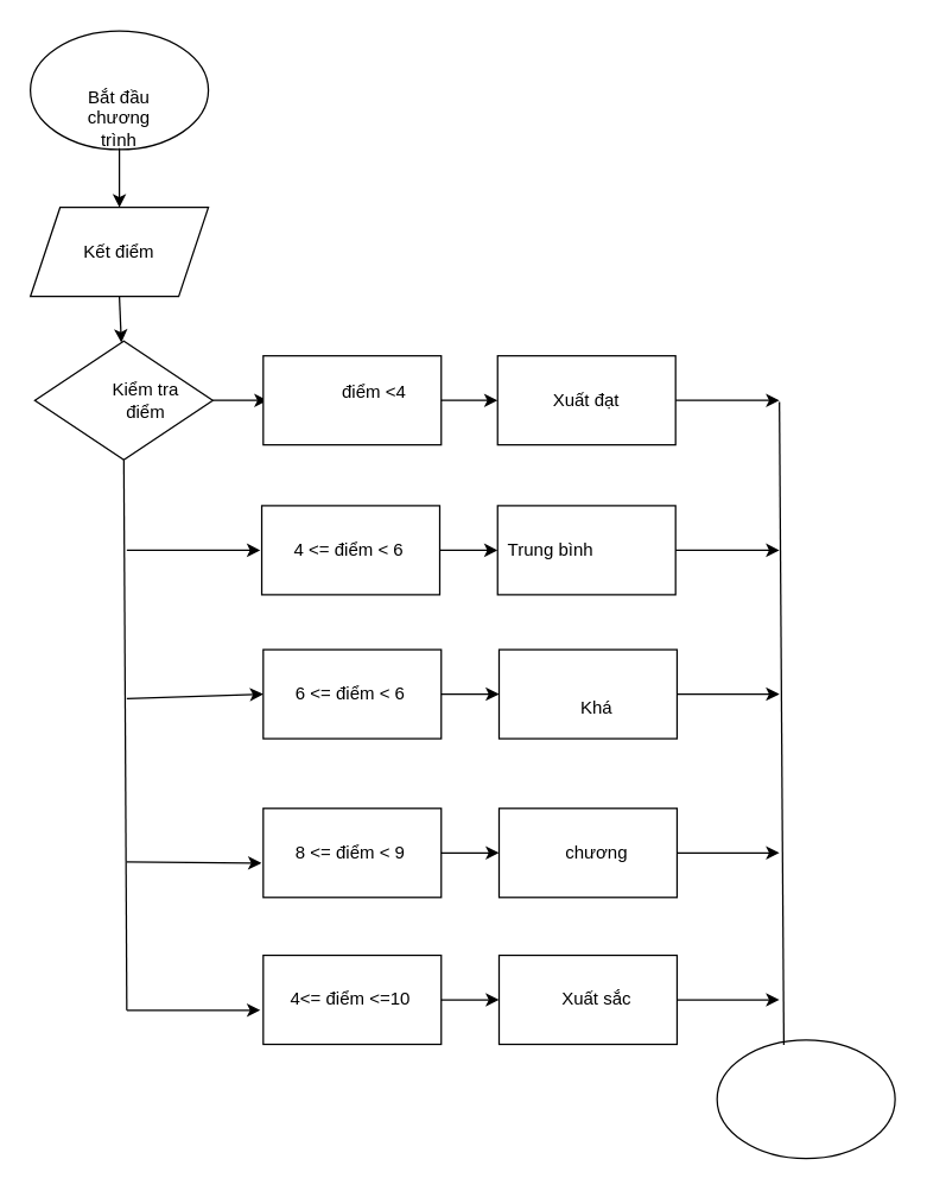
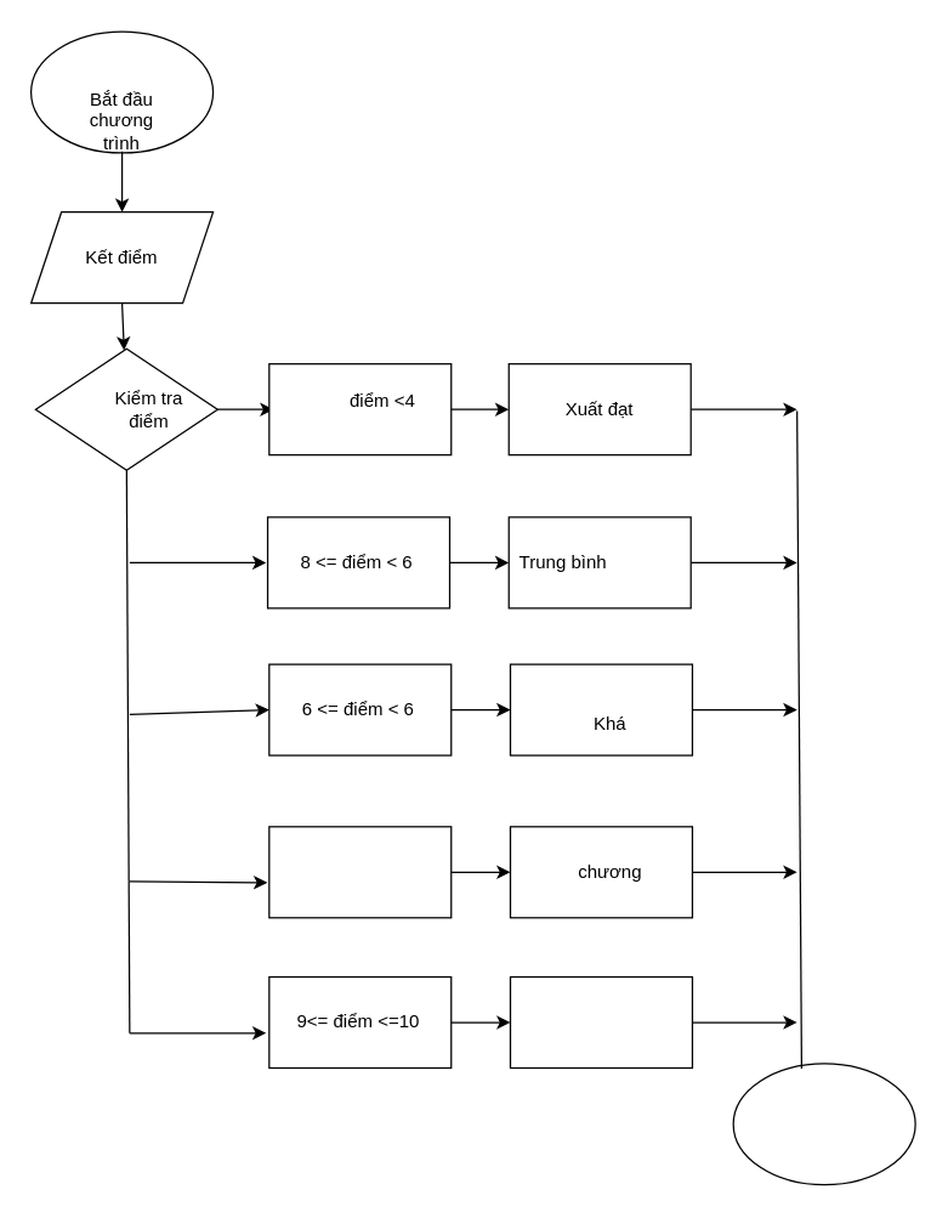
  <mxCell id="0" />
  <mxCell id="1" parent="0" />
  <mxCell id="2" value="" style="ellipse;whiteSpace=wrap;html=1;" vertex="1" parent="1"><mxGeometry x="20" y="20" width="120" height="80" as="geometry" /></mxCell>
  <mxCell id="3" value="Bắt đầu chương trình" style="text;strokeColor=none;align=center;fillColor=none;html=1;verticalAlign=middle;whiteSpace=wrap;rounded=0;" vertex="1" parent="1"><mxGeometry x="50" y="64" width="60" height="30" as="geometry" /></mxCell>
  <mxCell id="4" value="" style="endArrow=classic;html=1;rounded=0;exitX=0.5;exitY=1;exitDx=0;exitDy=0;" edge="1" parent="1"><mxGeometry width="50" height="50" relative="1" as="geometry"><mxPoint x="80" y="99" as="sourcePoint" /><mxPoint x="80" y="139" as="targetPoint" /></mxGeometry></mxCell>
  <mxCell id="5" value="" style="shape=parallelogram;perimeter=parallelogramPerimeter;whiteSpace=wrap;html=1;fixedSize=1;" vertex="1" parent="1"><mxGeometry x="20" y="139" width="120" height="60" as="geometry" /></mxCell>
  <mxCell id="6" value="Kết điểm" style="text;strokeColor=none;align=center;fillColor=none;html=1;verticalAlign=middle;whiteSpace=wrap;rounded=0;" vertex="1" parent="1"><mxGeometry x="50" y="154" width="60" height="30" as="geometry" /></mxCell>
  <mxCell id="7" value="" style="endArrow=classic;html=1;rounded=0;exitX=0.5;exitY=1;exitDx=0;exitDy=0;exitPerimeter=0;" edge="1" parent="1" source="5" target="8"><mxGeometry width="50" height="50" relative="1" as="geometry"><mxPoint x="50" y="239" as="sourcePoint" /><mxPoint x="80" y="229" as="targetPoint" /></mxGeometry></mxCell>
  <mxCell id="8" value="" style="rhombus;whiteSpace=wrap;html=1;" vertex="1" parent="1"><mxGeometry x="23" y="229" width="120" height="80" as="geometry" /></mxCell>
  <mxCell id="9" value="Kiểm tra điểm" style="text;strokeColor=none;align=center;fillColor=none;html=1;verticalAlign=middle;whiteSpace=wrap;rounded=0;" vertex="1" parent="1"><mxGeometry x="68" y="254" width="60" height="30" as="geometry" /></mxCell>
  <mxCell id="10" value="" style="endArrow=classic;html=1;rounded=0;exitX=1;exitY=0.5;exitDx=0;exitDy=0;" edge="1" parent="1" source="8"><mxGeometry width="50" height="50" relative="1" as="geometry"><mxPoint x="90" y="299" as="sourcePoint" /><mxPoint x="180" y="269" as="targetPoint" /></mxGeometry></mxCell>
  <mxCell id="11" value="" style="rounded=0;whiteSpace=wrap;html=1;" vertex="1" parent="1"><mxGeometry x="177" y="239" width="120" height="60" as="geometry" /></mxCell>
  <mxCell id="12" value="điểm &amp;lt;4" style="text;strokeColor=none;align=center;fillColor=none;html=1;verticalAlign=middle;whiteSpace=wrap;rounded=0;" vertex="1" parent="1"><mxGeometry x="222" y="249" width="60" height="30" as="geometry" /></mxCell>
  <mxCell id="13" value="" style="endArrow=classic;html=1;rounded=0;exitX=1;exitY=0.5;exitDx=0;exitDy=0;" edge="1" parent="1" source="11" target="14"><mxGeometry width="50" height="50" relative="1" as="geometry"><mxPoint x="355" y="250" as="sourcePoint" /><mxPoint x="355" y="270" as="targetPoint" /></mxGeometry></mxCell>
  <mxCell id="14" value="" style="rounded=0;whiteSpace=wrap;html=1;" vertex="1" parent="1"><mxGeometry x="335" y="239" width="120" height="60" as="geometry" /></mxCell>
  <mxCell id="15" value="Xuất đạt" style="text;strokeColor=none;align=center;fillColor=none;html=1;verticalAlign=middle;whiteSpace=wrap;rounded=0;" vertex="1" parent="1"><mxGeometry x="365" y="254" width="60" height="30" as="geometry" /></mxCell>
  <mxCell id="16" value="" style="rounded=0;whiteSpace=wrap;html=1;" vertex="1" parent="1"><mxGeometry x="176" y="340" width="120" height="60" as="geometry" /></mxCell>
  <mxCell id="17" value="" style="rounded=0;whiteSpace=wrap;html=1;" vertex="1" parent="1"><mxGeometry x="335" y="340" width="120" height="60" as="geometry" /></mxCell>
- <mxCell id="18" value="4 &amp;lt;= điểm &amp;lt; 6" style="text;strokeColor=none;align=center;fillColor=none;html=1;verticalAlign=middle;whiteSpace=wrap;rounded=0;" vertex="1" parent="1"><mxGeometry x="185" y="355" width="100" height="30" as="geometry" /></mxCell>
+ <mxCell id="18" value="8 &amp;lt;= điểm &amp;lt; 6" style="text;strokeColor=none;align=center;fillColor=none;html=1;verticalAlign=middle;whiteSpace=wrap;rounded=0;" vertex="1" parent="1"><mxGeometry x="185" y="355" width="100" height="30" as="geometry" /></mxCell>
  <mxCell id="19" value="" style="endArrow=classic;html=1;rounded=0;exitX=1;exitY=0.5;exitDx=0;exitDy=0;" edge="1" parent="1" source="16" target="17"><mxGeometry width="50" height="50" relative="1" as="geometry"><mxPoint x="511" y="250" as="sourcePoint" /><mxPoint x="561" y="200" as="targetPoint" /></mxGeometry></mxCell>
  <mxCell id="20" value="Trung bình" style="text;strokeColor=none;align=center;fillColor=none;html=1;verticalAlign=middle;whiteSpace=wrap;rounded=0;" vertex="1" parent="1"><mxGeometry x="341" y="355" width="60" height="30" as="geometry" /></mxCell>
  <mxCell id="21" value="" style="ellipse;whiteSpace=wrap;html=1;" vertex="1" parent="1"><mxGeometry x="483" y="700" width="120" height="80" as="geometry" /></mxCell>
  <mxCell id="22" value="" style="rounded=0;whiteSpace=wrap;html=1;" vertex="1" parent="1"><mxGeometry x="177" y="437" width="120" height="60" as="geometry" /></mxCell>
  <mxCell id="23" value="" style="rounded=0;whiteSpace=wrap;html=1;" vertex="1" parent="1"><mxGeometry x="336" y="437" width="120" height="60" as="geometry" /></mxCell>
  <mxCell id="24" value="6 &amp;lt;= điểm &amp;lt; 6" style="text;strokeColor=none;align=center;fillColor=none;html=1;verticalAlign=middle;whiteSpace=wrap;rounded=0;" vertex="1" parent="1"><mxGeometry x="186" y="452" width="100" height="30" as="geometry" /></mxCell>
  <mxCell id="25" value="" style="endArrow=classic;html=1;rounded=0;exitX=1;exitY=0.5;exitDx=0;exitDy=0;" edge="1" parent="1" source="22" target="23"><mxGeometry width="50" height="50" relative="1" as="geometry"><mxPoint x="512" y="347" as="sourcePoint" /><mxPoint x="562" y="297" as="targetPoint" /></mxGeometry></mxCell>
  <mxCell id="26" value="Khá" style="text;strokeColor=none;align=center;fillColor=none;html=1;verticalAlign=middle;whiteSpace=wrap;rounded=0;" vertex="1" parent="1"><mxGeometry x="372" y="462" width="60" height="30" as="geometry" /></mxCell>
  <mxCell id="27" value="" style="rounded=0;whiteSpace=wrap;html=1;" vertex="1" parent="1"><mxGeometry x="177" y="544" width="120" height="60" as="geometry" /></mxCell>
  <mxCell id="28" value="" style="rounded=0;whiteSpace=wrap;html=1;" vertex="1" parent="1"><mxGeometry x="336" y="544" width="120" height="60" as="geometry" /></mxCell>
- <mxCell id="29" value="8 &amp;lt;= điểm &amp;lt; 9" style="text;strokeColor=none;align=center;fillColor=none;html=1;verticalAlign=middle;whiteSpace=wrap;rounded=0;" vertex="1" parent="1"><mxGeometry x="186" y="559" width="100" height="30" as="geometry" /></mxCell>
  <mxCell id="30" value="" style="endArrow=classic;html=1;rounded=0;exitX=1;exitY=0.5;exitDx=0;exitDy=0;" edge="1" parent="1" source="27" target="28"><mxGeometry width="50" height="50" relative="1" as="geometry"><mxPoint x="512" y="454" as="sourcePoint" /><mxPoint x="562" y="404" as="targetPoint" /></mxGeometry></mxCell>
  <mxCell id="31" value="chương" style="text;strokeColor=none;align=center;fillColor=none;html=1;verticalAlign=middle;whiteSpace=wrap;rounded=0;" vertex="1" parent="1"><mxGeometry x="372" y="559" width="60" height="30" as="geometry" /></mxCell>
  <mxCell id="32" value="" style="rounded=0;whiteSpace=wrap;html=1;" vertex="1" parent="1"><mxGeometry x="177" y="643" width="120" height="60" as="geometry" /></mxCell>
  <mxCell id="33" value="" style="rounded=0;whiteSpace=wrap;html=1;" vertex="1" parent="1"><mxGeometry x="336" y="643" width="120" height="60" as="geometry" /></mxCell>
- <mxCell id="34" value="4&amp;lt;= điểm &amp;lt;=10" style="text;strokeColor=none;align=center;fillColor=none;html=1;verticalAlign=middle;whiteSpace=wrap;rounded=0;" vertex="1" parent="1"><mxGeometry x="186" y="658" width="100" height="30" as="geometry" /></mxCell>
+ <mxCell id="34" value="9&amp;lt;= điểm &amp;lt;=10" style="text;strokeColor=none;align=center;fillColor=none;html=1;verticalAlign=middle;whiteSpace=wrap;rounded=0;" vertex="1" parent="1"><mxGeometry x="186" y="658" width="100" height="30" as="geometry" /></mxCell>
  <mxCell id="35" value="" style="endArrow=classic;html=1;rounded=0;exitX=1;exitY=0.5;exitDx=0;exitDy=0;" edge="1" parent="1" source="32" target="33"><mxGeometry width="50" height="50" relative="1" as="geometry"><mxPoint x="512" y="553" as="sourcePoint" /><mxPoint x="562" y="503" as="targetPoint" /></mxGeometry></mxCell>
- <mxCell id="36" value="Xuất sắc" style="text;strokeColor=none;align=center;fillColor=none;html=1;verticalAlign=middle;whiteSpace=wrap;rounded=0;" vertex="1" parent="1"><mxGeometry x="372" y="658" width="60" height="30" as="geometry" /></mxCell>
  <mxCell id="37" value="" style="endArrow=none;html=1;rounded=0;exitX=0.5;exitY=1;exitDx=0;exitDy=0;" edge="1" parent="1" source="8"><mxGeometry width="50" height="50" relative="1" as="geometry"><mxPoint x="275" y="490" as="sourcePoint" /><mxPoint x="85" y="680" as="targetPoint" /></mxGeometry></mxCell>
  <mxCell id="38" value="" style="endArrow=classic;html=1;rounded=0;" edge="1" parent="1"><mxGeometry width="50" height="50" relative="1" as="geometry"><mxPoint x="85" y="370" as="sourcePoint" /><mxPoint x="175" y="370" as="targetPoint" /></mxGeometry></mxCell>
  <mxCell id="39" value="" style="endArrow=classic;html=1;rounded=0;entryX=0;entryY=0.5;entryDx=0;entryDy=0;" edge="1" parent="1" target="22"><mxGeometry width="50" height="50" relative="1" as="geometry"><mxPoint x="85" y="470" as="sourcePoint" /><mxPoint x="325" y="440" as="targetPoint" /></mxGeometry></mxCell>
  <mxCell id="40" value="" style="endArrow=classic;html=1;rounded=0;entryX=-0.01;entryY=0.614;entryDx=0;entryDy=0;entryPerimeter=0;" edge="1" parent="1" target="27"><mxGeometry width="50" height="50" relative="1" as="geometry"><mxPoint x="85" y="580" as="sourcePoint" /><mxPoint x="325" y="440" as="targetPoint" /></mxGeometry></mxCell>
  <mxCell id="41" value="" style="endArrow=classic;html=1;rounded=0;" edge="1" parent="1"><mxGeometry width="50" height="50" relative="1" as="geometry"><mxPoint x="85" y="680" as="sourcePoint" /><mxPoint x="175" y="680" as="targetPoint" /></mxGeometry></mxCell>
  <mxCell id="42" value="" style="endArrow=classic;html=1;rounded=0;exitX=1;exitY=0.5;exitDx=0;exitDy=0;" edge="1" parent="1" source="14"><mxGeometry width="50" height="50" relative="1" as="geometry"><mxPoint x="135" y="440" as="sourcePoint" /><mxPoint x="525" y="269" as="targetPoint" /></mxGeometry></mxCell>
  <mxCell id="43" value="" style="endArrow=none;html=1;rounded=0;exitX=0.375;exitY=0.042;exitDx=0;exitDy=0;exitPerimeter=0;" edge="1" parent="1" source="21"><mxGeometry width="50" height="50" relative="1" as="geometry"><mxPoint x="135" y="440" as="sourcePoint" /><mxPoint x="525" y="270" as="targetPoint" /></mxGeometry></mxCell>
  <mxCell id="44" value="" style="endArrow=classic;html=1;rounded=0;exitX=1;exitY=0.5;exitDx=0;exitDy=0;" edge="1" parent="1" source="17"><mxGeometry width="50" height="50" relative="1" as="geometry"><mxPoint x="135" y="440" as="sourcePoint" /><mxPoint x="525" y="370" as="targetPoint" /></mxGeometry></mxCell>
  <mxCell id="45" value="" style="endArrow=classic;html=1;rounded=0;exitX=1;exitY=0.5;exitDx=0;exitDy=0;" edge="1" parent="1" source="23"><mxGeometry width="50" height="50" relative="1" as="geometry"><mxPoint x="135" y="440" as="sourcePoint" /><mxPoint x="525" y="467" as="targetPoint" /></mxGeometry></mxCell>
  <mxCell id="46" value="" style="endArrow=classic;html=1;rounded=0;exitX=1;exitY=0.5;exitDx=0;exitDy=0;" edge="1" parent="1" source="28"><mxGeometry width="50" height="50" relative="1" as="geometry"><mxPoint x="135" y="440" as="sourcePoint" /><mxPoint x="525" y="574" as="targetPoint" /></mxGeometry></mxCell>
  <mxCell id="47" value="" style="endArrow=classic;html=1;rounded=0;exitX=1;exitY=0.5;exitDx=0;exitDy=0;" edge="1" parent="1" source="33"><mxGeometry width="50" height="50" relative="1" as="geometry"><mxPoint x="135" y="440" as="sourcePoint" /><mxPoint x="525" y="673" as="targetPoint" /></mxGeometry></mxCell>
